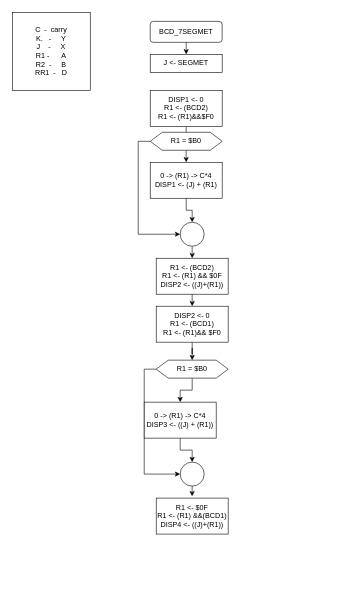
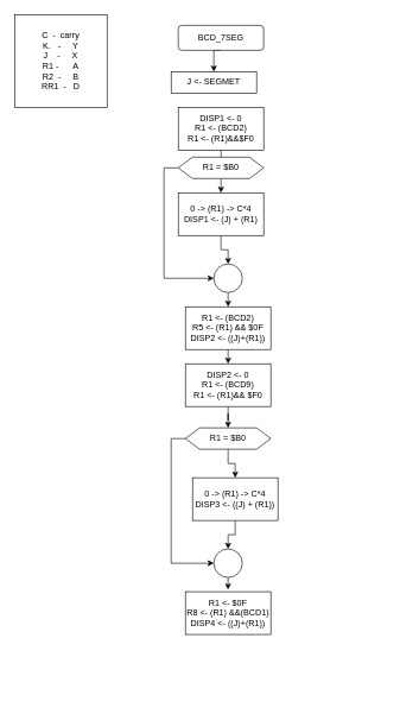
  <mxCell id="0" />
  <mxCell id="1" parent="0" />
  <mxCell id="2" style="edgeStyle=orthogonalEdgeStyle;rounded=0;orthogonalLoop=1;jettySize=auto;html=1;exitX=0.5;exitY=1;exitDx=0;exitDy=0;entryX=0.5;entryY=0;entryDx=0;entryDy=0;" edge="1" parent="1" source="3" target="4"><mxGeometry relative="1" as="geometry" /></mxCell>
- <mxCell id="3" value="BCD_7SEGMET" style="rounded=1;whiteSpace=wrap;html=1;" vertex="1" parent="1"><mxGeometry x="250" y="35" width="120" height="35" as="geometry" /></mxCell>
- <mxCell id="4" value="J &amp;lt;- SEGMET" style="rounded=0;whiteSpace=wrap;html=1;" vertex="1" parent="1"><mxGeometry x="250" y="90" width="120" height="30" as="geometry" /></mxCell>
+ <mxCell id="3" value="BCD_7SEG" style="rounded=1;whiteSpace=wrap;html=1;" vertex="1" parent="1"><mxGeometry x="250" y="35" width="120" height="35" as="geometry" /></mxCell>
+ <mxCell id="4" value="J &amp;lt;- SEGMET" style="rounded=0;whiteSpace=wrap;html=1;" vertex="1" parent="1"><mxGeometry x="240" y="100" width="120" height="30" as="geometry" /></mxCell>
  <mxCell id="5" style="edgeStyle=orthogonalEdgeStyle;rounded=0;orthogonalLoop=1;jettySize=auto;html=1;exitX=0.5;exitY=1;exitDx=0;exitDy=0;entryX=0.5;entryY=0;entryDx=0;entryDy=0;" edge="1" parent="1"><mxGeometry relative="1" as="geometry"><mxPoint x="540" y="980" as="sourcePoint" /></mxGeometry></mxCell>
  <mxCell id="6" value="C &amp;nbsp;- &amp;nbsp;carry&lt;br&gt;K. &amp;nbsp; - &amp;nbsp; &amp;nbsp; Y&lt;br&gt;J &amp;nbsp; &amp;nbsp;- &amp;nbsp; &amp;nbsp; X&lt;br&gt;R1 - &amp;nbsp; &amp;nbsp; &amp;nbsp;A&lt;br&gt;R2 &amp;nbsp;- &amp;nbsp; &amp;nbsp; B&lt;br&gt;RR1 &amp;nbsp;- &amp;nbsp; D" style="whiteSpace=wrap;html=1;aspect=fixed;" vertex="1" parent="1"><mxGeometry x="20" y="20" width="130" height="130" as="geometry" /></mxCell>
  <mxCell id="7" style="edgeStyle=orthogonalEdgeStyle;rounded=0;orthogonalLoop=1;jettySize=auto;html=1;exitX=0.5;exitY=1;exitDx=0;exitDy=0;entryX=0.5;entryY=0;entryDx=0;entryDy=0;" edge="1" parent="1" source="8"><mxGeometry relative="1" as="geometry"><mxPoint x="310" y="230" as="targetPoint" /></mxGeometry></mxCell>
  <mxCell id="8" value="DISP1 &amp;lt;- 0&lt;br&gt;R1 &amp;lt;- (BCD2)&lt;br&gt;R1 &amp;lt;- (R1)&amp;amp;&amp;amp;$F0" style="rounded=0;whiteSpace=wrap;html=1;" vertex="1" parent="1"><mxGeometry x="250" y="150" width="120" height="60" as="geometry" /></mxCell>
  <mxCell id="9" style="edgeStyle=orthogonalEdgeStyle;rounded=0;orthogonalLoop=1;jettySize=auto;html=1;exitX=0.5;exitY=1;exitDx=0;exitDy=0;entryX=0.5;entryY=0;entryDx=0;entryDy=0;" edge="1" parent="1" target="11"><mxGeometry relative="1" as="geometry"><mxPoint x="310" y="250" as="sourcePoint" /></mxGeometry></mxCell>
  <mxCell id="10" style="edgeStyle=orthogonalEdgeStyle;rounded=0;orthogonalLoop=1;jettySize=auto;html=1;exitX=0.5;exitY=1;exitDx=0;exitDy=0;entryX=0.5;entryY=0;entryDx=0;entryDy=0;" edge="1" parent="1" source="11" target="15"><mxGeometry relative="1" as="geometry" /></mxCell>
  <mxCell id="11" value="0 -&amp;gt; (R1) -&amp;gt; C*4&lt;br&gt;DISP1 &amp;lt;- (J) + (R1)" style="rounded=0;whiteSpace=wrap;html=1;" vertex="1" parent="1"><mxGeometry x="250" y="270" width="120" height="60" as="geometry" /></mxCell>
  <mxCell id="12" style="edgeStyle=orthogonalEdgeStyle;rounded=0;orthogonalLoop=1;jettySize=auto;html=1;exitX=0;exitY=0.5;exitDx=0;exitDy=0;entryX=0;entryY=0.5;entryDx=0;entryDy=0;" edge="1" parent="1" source="13" target="15"><mxGeometry relative="1" as="geometry" /></mxCell>
  <mxCell id="13" value="&lt;span&gt;R1 = $B0&lt;/span&gt;" style="shape=hexagon;perimeter=hexagonPerimeter2;whiteSpace=wrap;html=1;fixedSize=1;" vertex="1" parent="1"><mxGeometry x="250" y="220" width="120" height="30" as="geometry" /></mxCell>
  <mxCell id="14" style="edgeStyle=orthogonalEdgeStyle;rounded=0;orthogonalLoop=1;jettySize=auto;html=1;exitX=0.5;exitY=1;exitDx=0;exitDy=0;entryX=0.5;entryY=0;entryDx=0;entryDy=0;" edge="1" parent="1" source="15" target="17"><mxGeometry relative="1" as="geometry" /></mxCell>
  <mxCell id="15" value="" style="ellipse;whiteSpace=wrap;html=1;aspect=fixed;" vertex="1" parent="1"><mxGeometry x="300" y="370" width="40" height="40" as="geometry" /></mxCell>
  <mxCell id="16" style="edgeStyle=orthogonalEdgeStyle;rounded=0;orthogonalLoop=1;jettySize=auto;html=1;exitX=0.5;exitY=1;exitDx=0;exitDy=0;entryX=0.5;entryY=0;entryDx=0;entryDy=0;" edge="1" parent="1" source="17" target="19"><mxGeometry relative="1" as="geometry" /></mxCell>
- <mxCell id="17" value="R1 &amp;lt;- (BCD2)&lt;br&gt;R1 &amp;lt;- (R1) &amp;amp;&amp;amp; $0F&lt;br&gt;DISP2 &amp;lt;- ((J)+(R1))" style="rounded=0;whiteSpace=wrap;html=1;" vertex="1" parent="1"><mxGeometry x="260" y="430" width="120" height="60" as="geometry" /></mxCell>
+ <mxCell id="17" value="R1 &amp;lt;- (BCD2)&lt;br&gt;R5 &amp;lt;- (R1) &amp;amp;&amp;amp; $0F&lt;br&gt;DISP2 &amp;lt;- ((J)+(R1))" style="rounded=0;whiteSpace=wrap;html=1;" vertex="1" parent="1"><mxGeometry x="260" y="430" width="120" height="60" as="geometry" /></mxCell>
  <mxCell id="18" style="edgeStyle=orthogonalEdgeStyle;rounded=0;orthogonalLoop=1;jettySize=auto;html=1;exitX=0.5;exitY=1;exitDx=0;exitDy=0;" edge="1" parent="1" source="19" target="22"><mxGeometry relative="1" as="geometry" /></mxCell>
- <mxCell id="19" value="DISP2 &amp;lt;- 0&lt;br&gt;R1 &amp;lt;- (BCD1)&lt;br&gt;R1 &amp;lt;- (R1)&amp;amp;&amp;amp; $F0" style="rounded=0;whiteSpace=wrap;html=1;" vertex="1" parent="1"><mxGeometry x="260" y="510" width="120" height="60" as="geometry" /></mxCell>
+ <mxCell id="19" value="DISP2 &amp;lt;- 0&lt;br&gt;R1 &amp;lt;- (BCD9)&lt;br&gt;R1 &amp;lt;- (R1)&amp;amp;&amp;amp; $F0" style="rounded=0;whiteSpace=wrap;html=1;" vertex="1" parent="1"><mxGeometry x="260" y="510" width="120" height="60" as="geometry" /></mxCell>
  <mxCell id="20" style="edgeStyle=orthogonalEdgeStyle;rounded=0;orthogonalLoop=1;jettySize=auto;html=1;exitX=0.5;exitY=1;exitDx=0;exitDy=0;" edge="1" parent="1" source="22" target="24"><mxGeometry relative="1" as="geometry" /></mxCell>
  <mxCell id="21" style="edgeStyle=orthogonalEdgeStyle;rounded=0;orthogonalLoop=1;jettySize=auto;html=1;exitX=0;exitY=0.5;exitDx=0;exitDy=0;entryX=0;entryY=0.5;entryDx=0;entryDy=0;" edge="1" parent="1" source="22" target="26"><mxGeometry relative="1" as="geometry" /></mxCell>
  <mxCell id="22" value="&lt;span&gt;R1 = $B0&lt;/span&gt;" style="shape=hexagon;perimeter=hexagonPerimeter2;whiteSpace=wrap;html=1;fixedSize=1;" vertex="1" parent="1"><mxGeometry x="260" y="600" width="120" height="30" as="geometry" /></mxCell>
  <mxCell id="23" style="edgeStyle=orthogonalEdgeStyle;rounded=0;orthogonalLoop=1;jettySize=auto;html=1;exitX=0.5;exitY=1;exitDx=0;exitDy=0;" edge="1" parent="1" source="24" target="26"><mxGeometry relative="1" as="geometry" /></mxCell>
- <mxCell id="24" value="0 -&amp;gt; (R1) -&amp;gt; C*4&lt;br&gt;DISP3 &amp;lt;- ((J) + (R1))" style="rounded=0;whiteSpace=wrap;html=1;" vertex="1" parent="1"><mxGeometry x="240" y="670" width="120" height="60" as="geometry" /></mxCell>
+ <mxCell id="24" value="0 -&amp;gt; (R1) -&amp;gt; C*4&lt;br&gt;DISP3 &amp;lt;- ((J) + (R1))" style="rounded=0;whiteSpace=wrap;html=1;" vertex="1" parent="1"><mxGeometry x="270" y="670" width="120" height="60" as="geometry" /></mxCell>
  <mxCell id="25" style="edgeStyle=orthogonalEdgeStyle;rounded=0;orthogonalLoop=1;jettySize=auto;html=1;exitX=0.5;exitY=1;exitDx=0;exitDy=0;entryX=0.499;entryY=-0.05;entryDx=0;entryDy=0;entryPerimeter=0;" edge="1" parent="1" source="26" target="27"><mxGeometry relative="1" as="geometry" /></mxCell>
  <mxCell id="26" value="" style="ellipse;whiteSpace=wrap;html=1;aspect=fixed;" vertex="1" parent="1"><mxGeometry x="300" y="770" width="40" height="40" as="geometry" /></mxCell>
- <mxCell id="27" value="R1 &amp;lt;- $0F&lt;br&gt;R1 &amp;lt;- (R1) &amp;amp;&amp;amp;(BCD1)&lt;br&gt;DISP4 &amp;lt;- ((J)+(R1))" style="rounded=0;whiteSpace=wrap;html=1;" vertex="1" parent="1"><mxGeometry x="260" y="830" width="120" height="60" as="geometry" /></mxCell>
+ <mxCell id="27" value="R1 &amp;lt;- $0F&lt;br&gt;R8 &amp;lt;- (R1) &amp;amp;&amp;amp;(BCD1)&lt;br&gt;DISP4 &amp;lt;- ((J)+(R1))" style="rounded=0;whiteSpace=wrap;html=1;" vertex="1" parent="1"><mxGeometry x="260" y="830" width="120" height="60" as="geometry" /></mxCell>
